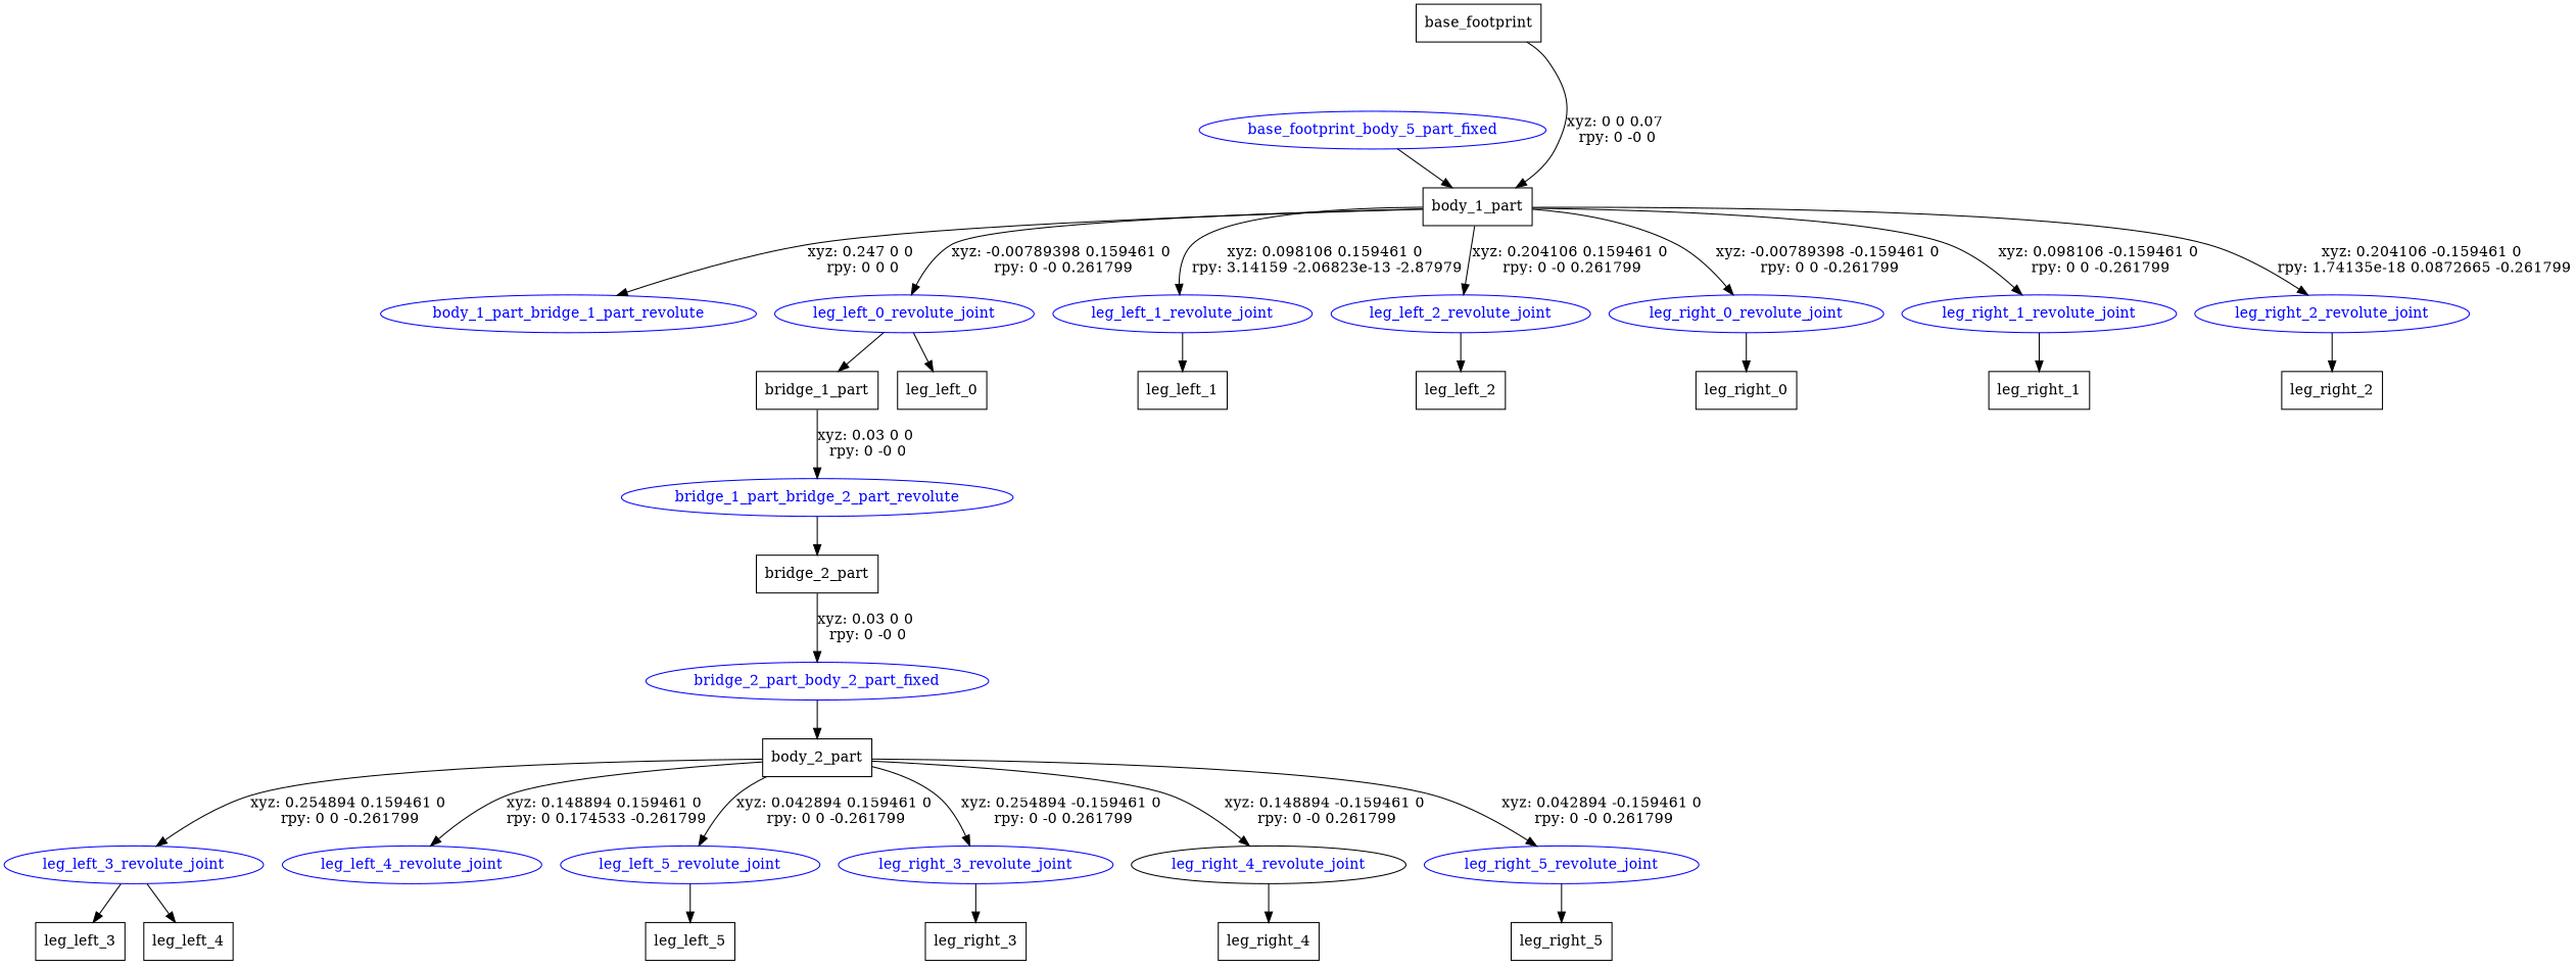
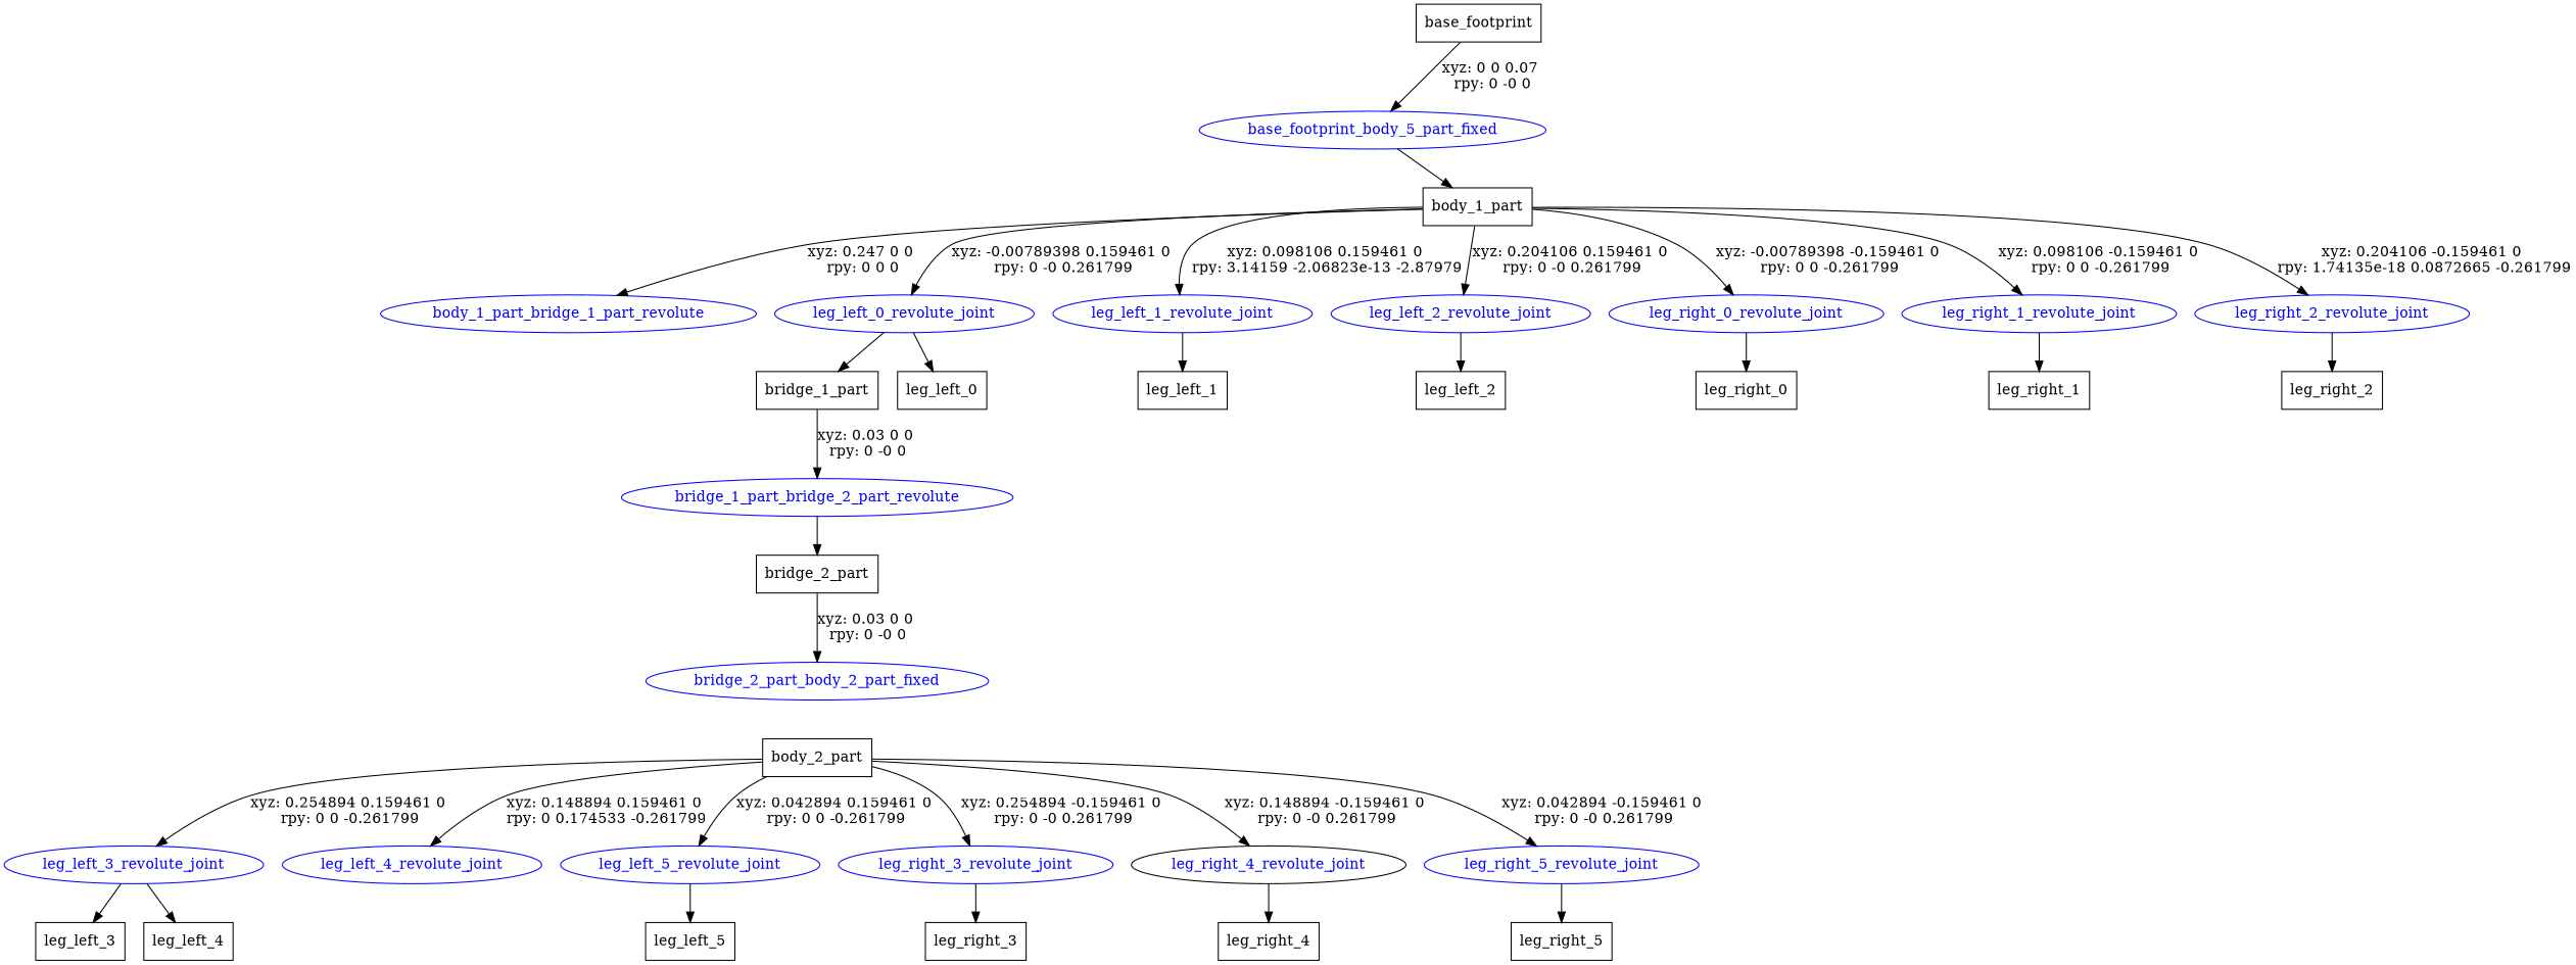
  digraph {
    node [shape=box]
    n1 [label=base_footprint]
    n2 [color=blue fontcolor=blue label=base_footprint_body_5_part_fixed shape=ellipse]
    n3 [label=body_1_part]
    body_1_part_bridge_1_part_revolute [color=blue fontcolor=blue shape=ellipse]
    leg_left_0_revolute_joint [color=blue fontcolor=blue shape=ellipse]
    leg_left_1_revolute_joint [color=blue fontcolor=blue shape=ellipse]
    leg_left_2_revolute_joint [color=blue fontcolor=blue shape=ellipse]
    leg_right_0_revolute_joint [color=blue fontcolor=blue shape=ellipse]
    leg_right_1_revolute_joint [color=blue fontcolor=blue shape=ellipse]
    leg_right_2_revolute_joint [color=blue fontcolor=blue shape=ellipse]
    n11 [label=bridge_1_part]
    n12 [label=leg_left_0]
    n13 [label=leg_left_1]
    n14 [label=leg_left_2]
    n15 [label=leg_right_0]
    n16 [label=leg_right_1]
    n17 [label=leg_right_2]
    bridge_1_part_bridge_2_part_revolute [color=blue fontcolor=blue shape=ellipse]
    n19 [label=bridge_2_part]
    bridge_2_part_body_2_part_fixed [color=blue fontcolor=blue shape=ellipse]
    n21 [label=body_2_part]
    leg_left_3_revolute_joint [color=blue fontcolor=blue shape=ellipse]
    leg_left_4_revolute_joint [color=blue fontcolor=blue shape=ellipse]
    leg_left_5_revolute_joint [color=blue fontcolor=blue shape=ellipse]
    leg_right_3_revolute_joint [color=blue fontcolor=blue shape=ellipse]
    leg_right_4_revolute_joint [color=black fontcolor=blue shape=ellipse]
    leg_right_5_revolute_joint [color=blue fontcolor=blue shape=ellipse]
    n28 [label=leg_left_3]
    n29 [label=leg_left_4]
    n30 [label=leg_left_5]
    n31 [label=leg_right_3]
    n32 [label=leg_right_4]
    n33 [label=leg_right_5]
-   n1 -> n3 [label="xyz: 0 0 0.07 \nrpy: 0 -0 0"]
+   n1 -> n2 [label="xyz: 0 0 0.07 \nrpy: 0 -0 0"]
    n2 -> n3
    n3 -> body_1_part_bridge_1_part_revolute [label="xyz: 0.247 0 0 \nrpy: 0 0 0"]
    n3 -> leg_left_0_revolute_joint [label="xyz: -0.00789398 0.159461 0 \nrpy: 0 -0 0.261799"]
    n3 -> leg_left_1_revolute_joint [label="xyz: 0.098106 0.159461 0 \nrpy: 3.14159 -2.06823e-13 -2.87979"]
    n3 -> leg_left_2_revolute_joint [label="xyz: 0.204106 0.159461 0 \nrpy: 0 -0 0.261799"]
    n3 -> leg_right_0_revolute_joint [label="xyz: -0.00789398 -0.159461 0 \nrpy: 0 0 -0.261799"]
    n3 -> leg_right_1_revolute_joint [label="xyz: 0.098106 -0.159461 0 \nrpy: 0 0 -0.261799"]
    n3 -> leg_right_2_revolute_joint [label="xyz: 0.204106 -0.159461 0 \nrpy: 1.74135e-18 0.0872665 -0.261799"]
    leg_left_0_revolute_joint -> n11
    leg_left_0_revolute_joint -> n12
    leg_left_1_revolute_joint -> n13
    leg_left_2_revolute_joint -> n14
    leg_right_0_revolute_joint -> n15
    leg_right_1_revolute_joint -> n16
    leg_right_2_revolute_joint -> n17
    n11 -> bridge_1_part_bridge_2_part_revolute [label="xyz: 0.03 0 0 \nrpy: 0 -0 0"]
    bridge_1_part_bridge_2_part_revolute -> n19
    n19 -> bridge_2_part_body_2_part_fixed [label="xyz: 0.03 0 0 \nrpy: 0 -0 0"]
-   bridge_2_part_body_2_part_fixed -> n21
    n21 -> leg_left_3_revolute_joint [label="xyz: 0.254894 0.159461 0 \nrpy: 0 0 -0.261799"]
    n21 -> leg_left_4_revolute_joint [label="xyz: 0.148894 0.159461 0 \nrpy: 0 0.174533 -0.261799"]
    n21 -> leg_left_5_revolute_joint [label="xyz: 0.042894 0.159461 0 \nrpy: 0 0 -0.261799"]
    n21 -> leg_right_3_revolute_joint [label="xyz: 0.254894 -0.159461 0 \nrpy: 0 -0 0.261799"]
    n21 -> leg_right_4_revolute_joint [label="xyz: 0.148894 -0.159461 0 \nrpy: 0 -0 0.261799"]
    n21 -> leg_right_5_revolute_joint [label="xyz: 0.042894 -0.159461 0 \nrpy: 0 -0 0.261799"]
    leg_left_3_revolute_joint -> n28
    leg_left_3_revolute_joint -> n29
    leg_left_5_revolute_joint -> n30
    leg_right_3_revolute_joint -> n31
    leg_right_4_revolute_joint -> n32
    leg_right_5_revolute_joint -> n33
  }
